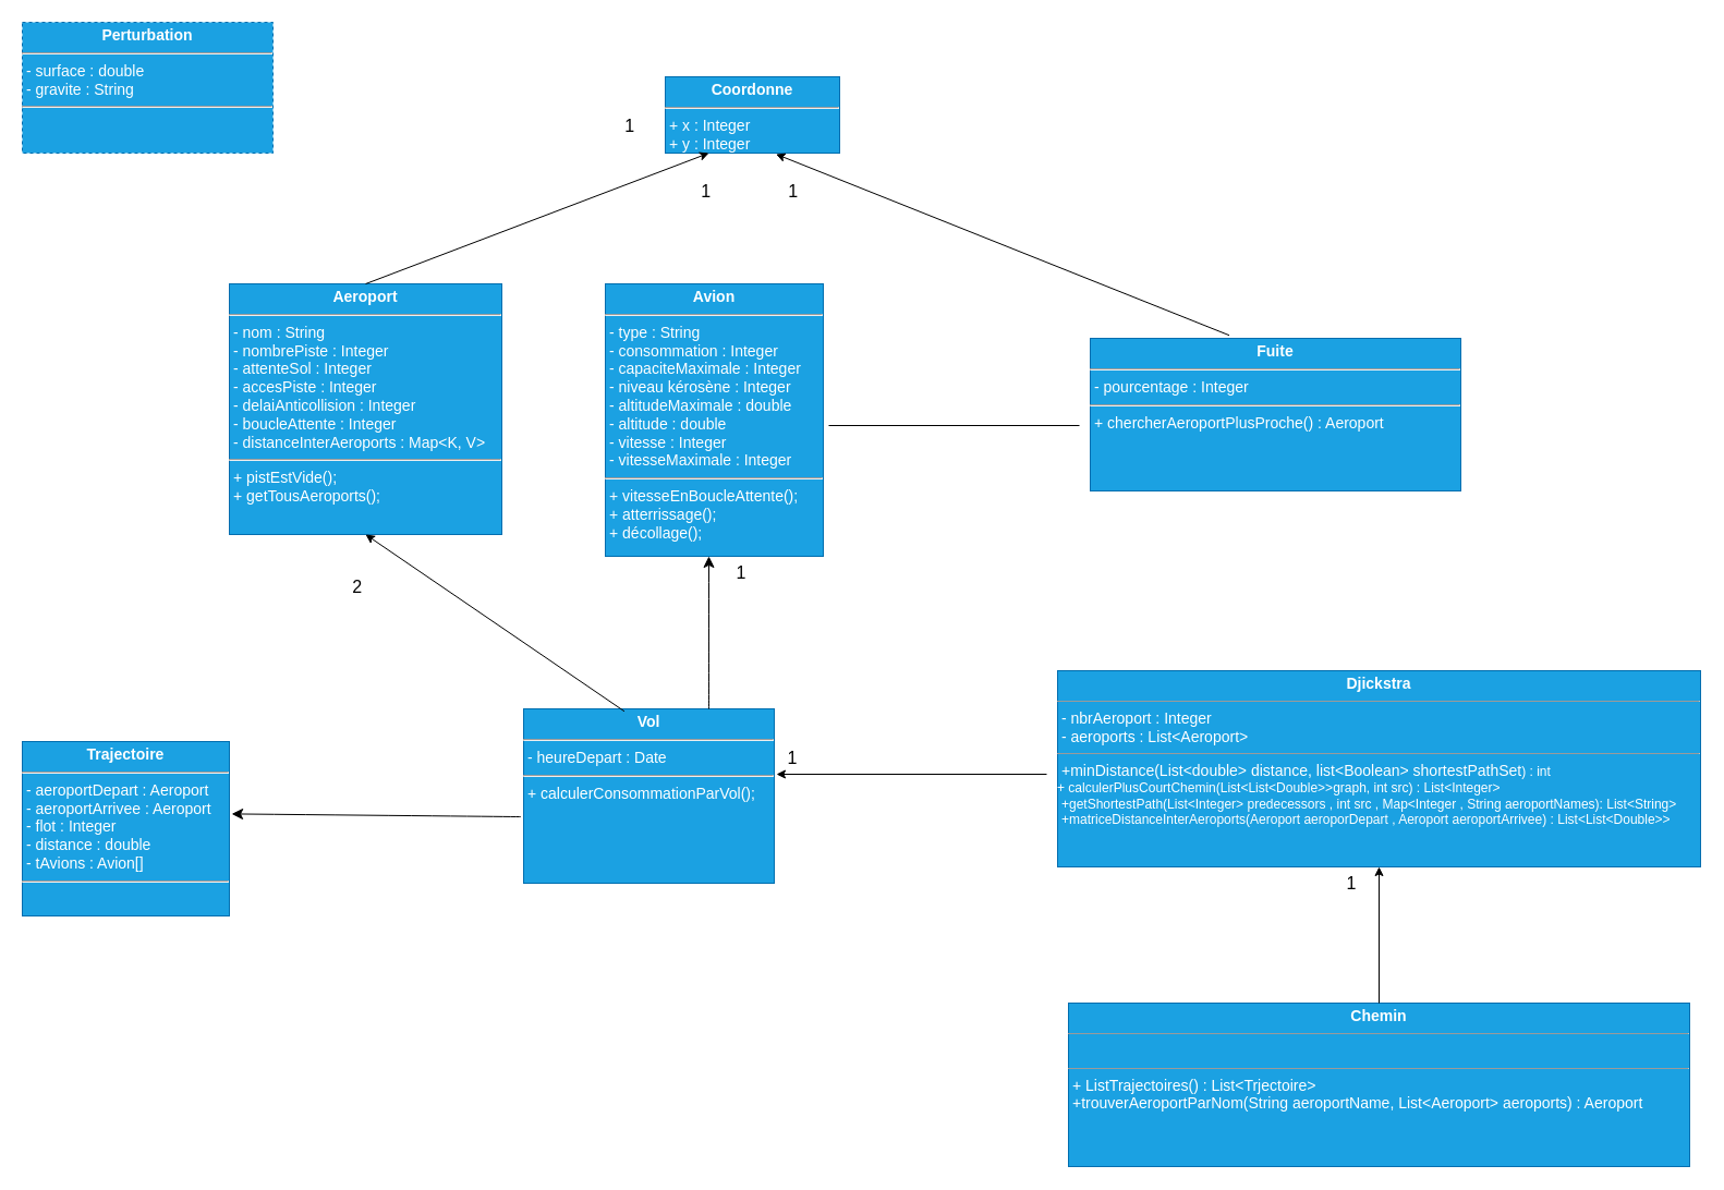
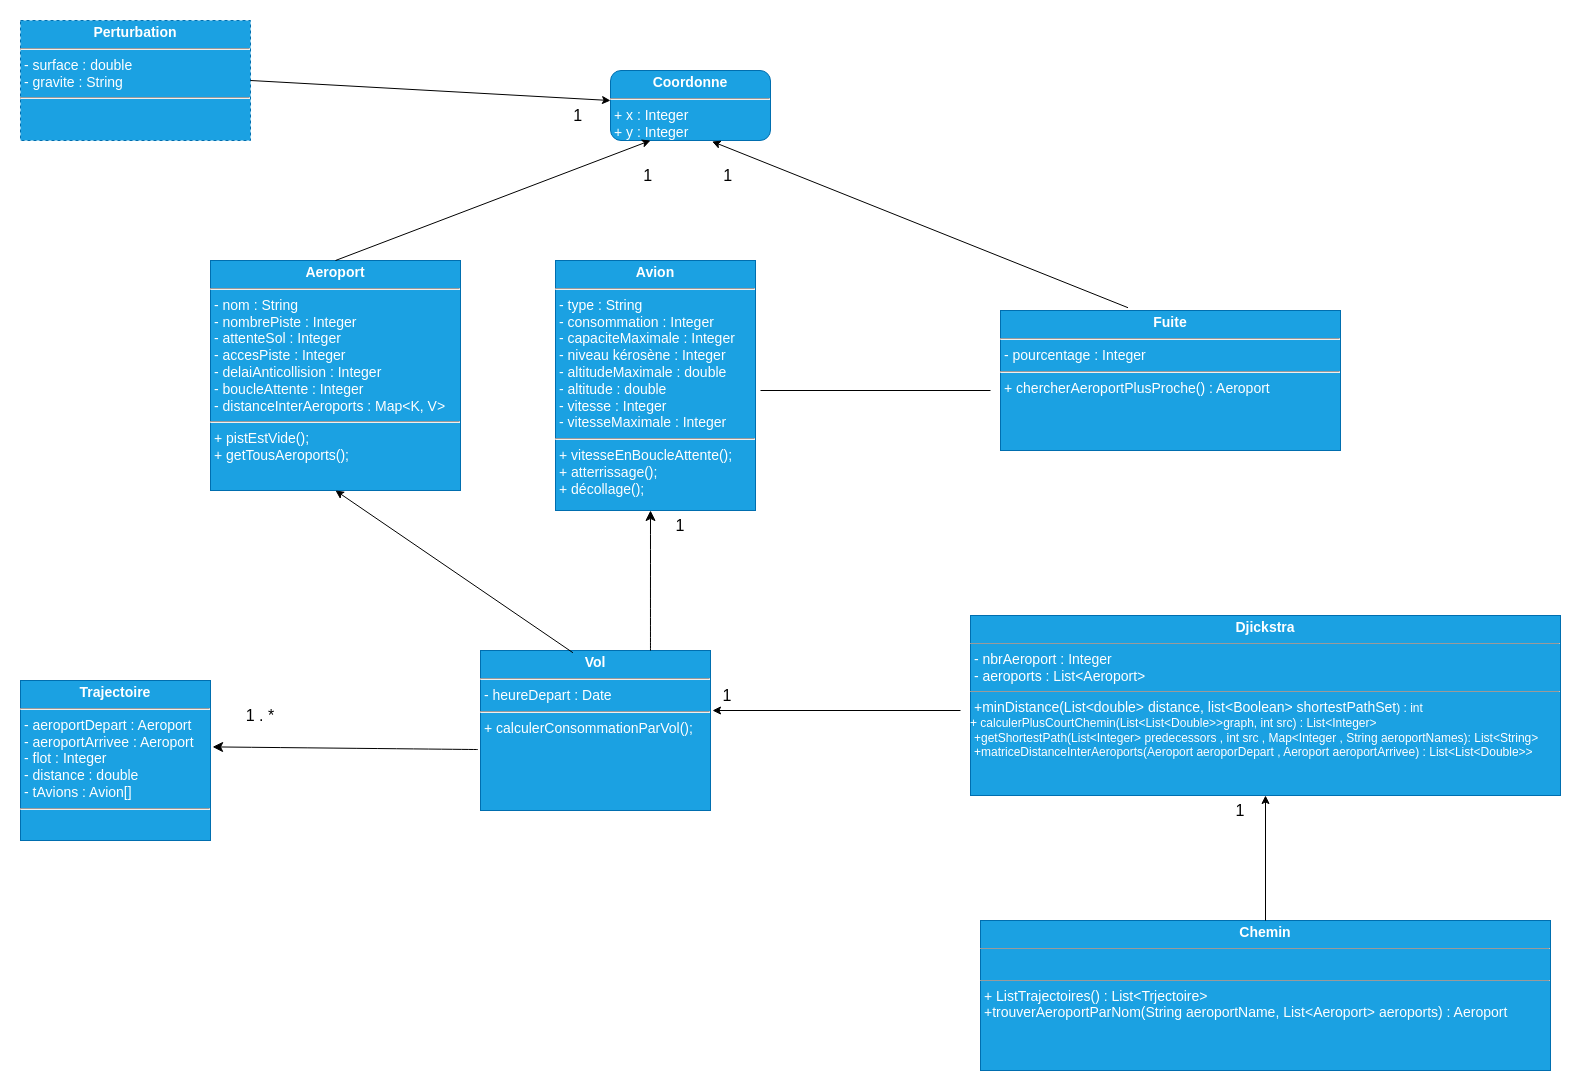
  <mxCell id="0" />
  <mxCell id="1" parent="0" />
  <mxCell id="2" value="&lt;p style=&quot;margin: 4px 0px 0px; text-align: center; font-size: 14px;&quot;&gt;&lt;b style=&quot;font-size: 14px;&quot;&gt;Avion&lt;/b&gt;&lt;/p&gt;&lt;hr style=&quot;font-size: 14px;&quot;&gt;&lt;p style=&quot;margin: 0px 0px 0px 4px; font-size: 14px;&quot;&gt;- type : String&lt;/p&gt;&lt;p style=&quot;margin: 0px 0px 0px 4px; font-size: 14px;&quot;&gt;- consommation : Integer&lt;/p&gt;&lt;p style=&quot;margin: 0px 0px 0px 4px; font-size: 14px;&quot;&gt;- capaciteMaximale : Integer&lt;/p&gt;&lt;p style=&quot;margin: 0px 0px 0px 4px; font-size: 14px;&quot;&gt;- niveau kérosène : Integer&lt;/p&gt;&lt;p style=&quot;margin: 0px 0px 0px 4px; font-size: 14px;&quot;&gt;- altitudeMaximale : double&lt;/p&gt;&lt;p style=&quot;margin: 0px 0px 0px 4px; font-size: 14px;&quot;&gt;- altitude : double&lt;/p&gt;&lt;p style=&quot;margin: 0px 0px 0px 4px; font-size: 14px;&quot;&gt;- vitesse : Integer&lt;/p&gt;&lt;p style=&quot;margin: 0px 0px 0px 4px; font-size: 14px;&quot;&gt;- vitesseMaximale : Integer&lt;/p&gt;&lt;hr style=&quot;font-size: 14px;&quot;&gt;&lt;p style=&quot;margin: 0px 0px 0px 4px; font-size: 14px;&quot;&gt;+ vitesseEnBoucleAttente();&lt;/p&gt;&lt;p style=&quot;margin: 0px 0px 0px 4px; font-size: 14px;&quot;&gt;+ atterrissage();&lt;/p&gt;&lt;p style=&quot;margin: 0px 0px 0px 4px; font-size: 14px;&quot;&gt;+ décollage();&lt;/p&gt;" style="verticalAlign=top;align=left;overflow=fill;fontSize=14;fontFamily=Helvetica;html=1;fillColor=#1ba1e2;strokeColor=#006EAF;fontColor=#ffffff;" parent="1" vertex="1"><mxGeometry x="555" y="260" width="200" height="250" as="geometry" /></mxCell>
  <mxCell id="3" value="&lt;p style=&quot;margin: 4px 0px 0px; text-align: center; font-size: 14px;&quot;&gt;&lt;b style=&quot;font-size: 14px;&quot;&gt;Aeroport&lt;/b&gt;&lt;/p&gt;&lt;hr style=&quot;font-size: 14px;&quot;&gt;&lt;p style=&quot;margin: 0px 0px 0px 4px; font-size: 14px;&quot;&gt;- nom : String&lt;/p&gt;&lt;p style=&quot;margin: 0px 0px 0px 4px; font-size: 14px;&quot;&gt;- nombrePiste : Integer&lt;/p&gt;&lt;p style=&quot;margin: 0px 0px 0px 4px; font-size: 14px;&quot;&gt;- attenteSol : Integer&lt;/p&gt;&lt;p style=&quot;margin: 0px 0px 0px 4px; font-size: 14px;&quot;&gt;- accesPiste : Integer&lt;/p&gt;&lt;p style=&quot;margin: 0px 0px 0px 4px; font-size: 14px;&quot;&gt;- delaiAnticollision : Integer&lt;/p&gt;&lt;p style=&quot;margin: 0px 0px 0px 4px; font-size: 14px;&quot;&gt;- boucleAttente : Integer&lt;/p&gt;&lt;p style=&quot;margin: 0px 0px 0px 4px; font-size: 14px;&quot;&gt;- distanceInterAeroports : Map&amp;lt;K, V&amp;gt;&lt;/p&gt;&lt;hr style=&quot;font-size: 14px;&quot;&gt;&lt;p style=&quot;margin: 0px 0px 0px 4px; font-size: 14px;&quot;&gt;+ pistEstVide();&lt;/p&gt;&lt;p style=&quot;margin: 0px 0px 0px 4px; font-size: 14px;&quot;&gt;+ getTousAeroports();&lt;/p&gt;" style="verticalAlign=top;align=left;overflow=fill;fontSize=14;fontFamily=Helvetica;html=1;labelBackgroundColor=none;fillColor=#1ba1e2;fontColor=#ffffff;strokeColor=#006EAF;" parent="1" vertex="1"><mxGeometry x="210" y="260" width="250" height="230" as="geometry" /></mxCell>
- <mxCell id="4" value="&lt;p style=&quot;margin: 4px 0px 0px; text-align: center; font-size: 14px;&quot;&gt;&lt;b style=&quot;font-size: 14px;&quot;&gt;Coordonne&lt;/b&gt;&lt;/p&gt;&lt;hr style=&quot;font-size: 14px;&quot;&gt;&lt;p style=&quot;margin: 0px 0px 0px 4px; font-size: 14px;&quot;&gt;+ x : Integer&lt;/p&gt;&lt;p style=&quot;margin: 0px 0px 0px 4px; font-size: 14px;&quot;&gt;+ y : Integer&lt;/p&gt;&lt;hr style=&quot;font-size: 14px;&quot;&gt;&lt;p style=&quot;margin: 0px 0px 0px 4px; font-size: 14px;&quot;&gt;&lt;br style=&quot;font-size: 14px;&quot;&gt;&lt;/p&gt;" style="verticalAlign=top;align=left;overflow=fill;fontSize=14;fontFamily=Helvetica;html=1;labelBackgroundColor=none;strokeColor=#006EAF;fillColor=#1ba1e2;fontColor=#ffffff;" parent="1" vertex="1"><mxGeometry x="610" y="70" width="160" height="70" as="geometry" /></mxCell>
+ <mxCell id="4" value="&lt;p style=&quot;margin: 4px 0px 0px; text-align: center; font-size: 14px;&quot;&gt;&lt;b style=&quot;font-size: 14px;&quot;&gt;Coordonne&lt;/b&gt;&lt;/p&gt;&lt;hr style=&quot;font-size: 14px;&quot;&gt;&lt;p style=&quot;margin: 0px 0px 0px 4px; font-size: 14px;&quot;&gt;+ x : Integer&lt;/p&gt;&lt;p style=&quot;margin: 0px 0px 0px 4px; font-size: 14px;&quot;&gt;+ y : Integer&lt;/p&gt;&lt;hr style=&quot;font-size: 14px;&quot;&gt;&lt;p style=&quot;margin: 0px 0px 0px 4px; font-size: 14px;&quot;&gt;&lt;br style=&quot;font-size: 14px;&quot;&gt;&lt;/p&gt;" style="verticalAlign=top;align=left;overflow=fill;fontSize=14;fontFamily=Helvetica;html=1;labelBackgroundColor=none;strokeColor=#006EAF;fillColor=#1ba1e2;fontColor=#ffffff;rounded=1;" parent="1" vertex="1"><mxGeometry x="610" y="70" width="160" height="70" as="geometry" /></mxCell>
  <mxCell id="5" value="&lt;p style=&quot;margin: 4px 0px 0px; text-align: center; font-size: 14px;&quot;&gt;&lt;b style=&quot;font-size: 14px;&quot;&gt;Vol&lt;/b&gt;&lt;/p&gt;&lt;hr style=&quot;font-size: 14px;&quot;&gt;&lt;p style=&quot;margin: 0px 0px 0px 4px; font-size: 14px;&quot;&gt;&lt;span style=&quot;background-color: initial;&quot;&gt;- heureDepart : Date&lt;/span&gt;&lt;/p&gt;&lt;hr style=&quot;font-size: 14px;&quot;&gt;&lt;p style=&quot;margin: 0px 0px 0px 4px; font-size: 14px;&quot;&gt;&lt;span style=&quot;background-color: initial;&quot;&gt;+ calculerConsommationParVol();&lt;/span&gt;&lt;br&gt;&lt;/p&gt;" style="verticalAlign=top;align=left;overflow=fill;fontSize=14;fontFamily=Helvetica;html=1;labelBackgroundColor=none;strokeColor=#006EAF;fillColor=#1ba1e2;fontColor=#ffffff;" parent="1" vertex="1"><mxGeometry x="480" y="650" width="230" height="160" as="geometry" /></mxCell>
  <mxCell id="6" value="&lt;p style=&quot;margin: 4px 0px 0px; text-align: center; font-size: 14px;&quot;&gt;&lt;b style=&quot;font-size: 14px;&quot;&gt;Trajectoire&lt;/b&gt;&lt;/p&gt;&lt;hr style=&quot;font-size: 14px;&quot;&gt;&lt;p style=&quot;margin: 0px 0px 0px 4px; font-size: 14px;&quot;&gt;- aeroportDepart : Aeroport&lt;/p&gt;&lt;p style=&quot;margin: 0px 0px 0px 4px; font-size: 14px;&quot;&gt;- aeroportArrivee : Aeroport&lt;/p&gt;&lt;p style=&quot;margin: 0px 0px 0px 4px; font-size: 14px;&quot;&gt;- flot : Integer&lt;/p&gt;&lt;p style=&quot;margin: 0px 0px 0px 4px; font-size: 14px;&quot;&gt;- distance : double&lt;/p&gt;&lt;p style=&quot;margin: 0px 0px 0px 4px; font-size: 14px;&quot;&gt;- tAvions : Avion[]&lt;/p&gt;&lt;hr style=&quot;font-size: 14px;&quot;&gt;&lt;p style=&quot;margin: 0px 0px 0px 4px; font-size: 14px;&quot;&gt;&lt;br&gt;&lt;/p&gt;" style="verticalAlign=top;align=left;overflow=fill;fontSize=14;fontFamily=Helvetica;html=1;labelBackgroundColor=none;strokeColor=#006EAF;fillColor=#1ba1e2;fontColor=#ffffff;" parent="1" vertex="1"><mxGeometry x="20" y="680" width="190" height="160" as="geometry" /></mxCell>
  <mxCell id="7" value="&lt;p style=&quot;margin: 4px 0px 0px; text-align: center; font-size: 14px;&quot;&gt;&lt;b&gt;Chemin&lt;/b&gt;&lt;/p&gt;&lt;hr style=&quot;font-size: 14px;&quot; size=&quot;1&quot;&gt;&lt;p style=&quot;margin: 0px 0px 0px 4px; font-size: 14px;&quot;&gt;&lt;br&gt;&lt;/p&gt;&lt;hr style=&quot;font-size: 14px;&quot; size=&quot;1&quot;&gt;&lt;p style=&quot;border-color: var(--border-color); font-size: 14px; margin: 0px 0px 0px 4px;&quot;&gt;+&amp;nbsp;ListTrajectoires() : List&amp;lt;Trjectoire&amp;gt;&lt;/p&gt;&lt;p style=&quot;border-color: var(--border-color); font-size: 14px; margin: 0px 0px 0px 4px;&quot;&gt;+trouverAeroportParNom(String aeroportName, List&amp;lt;Aeroport&amp;gt; aeroports) : Aeroport&lt;/p&gt;&lt;p style=&quot;border-color: var(--border-color); margin: 0px 0px 0px 4px;&quot;&gt;&lt;br&gt;&lt;/p&gt;&lt;div&gt;&lt;br&gt;&lt;/div&gt;&lt;p style=&quot;margin:0px;margin-left:4px;&quot;&gt;&lt;br&gt;&lt;/p&gt;" style="verticalAlign=top;align=left;overflow=fill;fontSize=12;fontFamily=Helvetica;html=1;labelBackgroundColor=none;strokeColor=#006EAF;fillColor=#1ba1e2;fontColor=#ffffff;" parent="1" vertex="1"><mxGeometry x="980" y="920" width="570" height="150" as="geometry" /></mxCell>
  <mxCell id="8" value="" style="endArrow=classic;html=1;rounded=0;fontSize=16;startSize=8;endSize=8;curved=1;exitX=0.739;exitY=0;exitDx=0;exitDy=0;exitPerimeter=0;" parent="1" source="5" edge="1"><mxGeometry width="50" height="50" relative="1" as="geometry"><mxPoint x="650" y="600" as="sourcePoint" /><mxPoint x="650" y="510" as="targetPoint" /></mxGeometry></mxCell>
  <mxCell id="9" value="1" style="text;strokeColor=none;fillColor=none;html=1;align=center;verticalAlign=middle;whiteSpace=wrap;rounded=0;fontSize=16;" parent="1" vertex="1"><mxGeometry x="650" y="510" width="60" height="30" as="geometry" /></mxCell>
  <mxCell id="10" value="" style="endArrow=classic;html=1;rounded=0;fontSize=16;startSize=8;endSize=8;curved=1;entryX=1.011;entryY=0.415;entryDx=0;entryDy=0;exitX=-0.012;exitY=0.619;exitDx=0;exitDy=0;exitPerimeter=0;entryPerimeter=0;" parent="1" source="5" target="6" edge="1"><mxGeometry width="50" height="50" relative="1" as="geometry"><mxPoint x="592" y="810" as="sourcePoint" /><mxPoint x="600" y="930" as="targetPoint" /></mxGeometry></mxCell>
+ <mxCell id="11" value="1 . *" style="text;strokeColor=none;fillColor=none;html=1;align=center;verticalAlign=middle;whiteSpace=wrap;rounded=0;fontSize=16;" parent="1" vertex="1"><mxGeometry x="230" y="700" width="60" height="30" as="geometry" /></mxCell>
  <mxCell id="12" value="" style="endArrow=classic;html=1;rounded=0;exitX=0.5;exitY=0;exitDx=0;exitDy=0;entryX=0.25;entryY=1;entryDx=0;entryDy=0;" parent="1" source="3" target="4" edge="1"><mxGeometry width="50" height="50" relative="1" as="geometry"><mxPoint x="10" y="310" as="sourcePoint" /><mxPoint x="50" y="230" as="targetPoint" /></mxGeometry></mxCell>
  <mxCell id="13" value="&lt;p style=&quot;margin: 4px 0px 0px; text-align: center; font-size: 14px;&quot;&gt;&lt;b&gt;Djickstra&lt;/b&gt;&lt;/p&gt;&lt;hr style=&quot;font-size: 14px;&quot; size=&quot;1&quot;&gt;&lt;p style=&quot;margin: 0px 0px 0px 4px; font-size: 14px;&quot;&gt;&lt;font style=&quot;font-size: 14px;&quot;&gt;- nbrAeroport : Integer&lt;/font&gt;&lt;/p&gt;&lt;p style=&quot;margin: 0px 0px 0px 4px; font-size: 14px;&quot;&gt;&lt;font style=&quot;font-size: 14px;&quot;&gt;- aeroports : List&amp;lt;Aeroport&amp;gt;&lt;/font&gt;&lt;/p&gt;&lt;hr style=&quot;font-size: 14px;&quot; size=&quot;1&quot;&gt;&lt;p style=&quot;border-color: var(--border-color); font-size: 14px; margin: 0px 0px 0px 4px;&quot;&gt;+minDistance(List&amp;lt;double&amp;gt; distance, list&amp;lt;Boolean&amp;gt; shortestPathSet&lt;span style=&quot;background-color: initial; font-size: 12px;&quot;&gt;) : int&lt;/span&gt;&lt;/p&gt;+ calculerPlusCourtChemin(List&amp;lt;List&amp;lt;Double&amp;gt;&amp;gt;graph, int src) : List&amp;lt;Integer&amp;gt;&lt;div&gt;&lt;p style=&quot;border-color: var(--border-color); margin: 0px 0px 0px 4px;&quot;&gt;+getShortestPath&lt;span style=&quot;background-color: initial;&quot;&gt;(List&amp;lt;Integer&amp;gt; predecessors , int src , Map&amp;lt;Integer , String aeroportNames): List&amp;lt;String&amp;gt;&lt;/span&gt;&lt;/p&gt;&lt;p style=&quot;border-color: var(--border-color); margin: 0px 0px 0px 4px;&quot;&gt;&lt;span style=&quot;background-color: initial;&quot;&gt;+matriceDistanceInterAeroports(Aeroport aeroporDepart , Aeroport aeroportArrivee) : List&amp;lt;List&amp;lt;Double&amp;gt;&amp;gt;&lt;/span&gt;&lt;/p&gt;&lt;p style=&quot;border-color: var(--border-color); margin: 0px 0px 0px 4px;&quot;&gt;&lt;br&gt;&lt;/p&gt;&lt;/div&gt;" style="verticalAlign=top;align=left;overflow=fill;fontSize=12;fontFamily=Helvetica;html=1;labelBackgroundColor=none;strokeColor=#006EAF;fillColor=#1ba1e2;fontColor=#ffffff;" parent="1" vertex="1"><mxGeometry x="970" y="615" width="590" height="180" as="geometry" /></mxCell>
  <mxCell id="14" value="" style="endArrow=classic;html=1;rounded=0;exitX=0.5;exitY=0;exitDx=0;exitDy=0;" parent="1" source="7" target="13" edge="1"><mxGeometry width="50" height="50" relative="1" as="geometry"><mxPoint x="460" y="680" as="sourcePoint" /><mxPoint x="1135" y="810" as="targetPoint" /><Array as="points" /></mxGeometry></mxCell>
  <mxCell id="15" value="" style="endArrow=classic;html=1;rounded=0;entryX=0.25;entryY=1;entryDx=0;entryDy=0;" parent="1" target="16" edge="1"><mxGeometry width="50" height="50" relative="1" as="geometry"><mxPoint x="960" y="710" as="sourcePoint" /><mxPoint x="630" y="560" as="targetPoint" /></mxGeometry></mxCell>
  <mxCell id="16" value="1" style="text;strokeColor=none;fillColor=none;html=1;align=center;verticalAlign=middle;whiteSpace=wrap;rounded=0;fontSize=16;" parent="1" vertex="1"><mxGeometry x="697" y="680" width="60" height="30" as="geometry" /></mxCell>
  <mxCell id="17" value="1" style="text;strokeColor=none;fillColor=none;html=1;align=center;verticalAlign=middle;whiteSpace=wrap;rounded=0;fontSize=16;" parent="1" vertex="1"><mxGeometry x="1210" y="795" width="60" height="30" as="geometry" /></mxCell>
  <mxCell id="18" value="&lt;p style=&quot;margin: 4px 0px 0px; text-align: center; font-size: 14px;&quot;&gt;&lt;b&gt;Fuite&lt;/b&gt;&lt;/p&gt;&lt;hr style=&quot;font-size: 14px;&quot;&gt;&lt;p style=&quot;margin: 0px 0px 0px 4px; font-size: 14px;&quot;&gt;&lt;span style=&quot;background-color: initial;&quot;&gt;- pourcentage : Integer&lt;/span&gt;&lt;br&gt;&lt;/p&gt;&lt;hr style=&quot;font-size: 14px;&quot;&gt;&lt;p style=&quot;margin: 0px 0px 0px 4px; font-size: 14px;&quot;&gt;&lt;span style=&quot;background-color: initial;&quot;&gt;+ chercherAeroportPlusProche() : Aeroport&lt;/span&gt;&lt;br&gt;&lt;/p&gt;" style="verticalAlign=top;align=left;overflow=fill;fontSize=14;fontFamily=Helvetica;html=1;labelBackgroundColor=none;strokeColor=#006EAF;fillColor=#1ba1e2;fontColor=#ffffff;" parent="1" vertex="1"><mxGeometry x="1000" y="310" width="340" height="140" as="geometry" /></mxCell>
  <mxCell id="19" value="&lt;p style=&quot;margin: 4px 0px 0px; text-align: center; font-size: 14px;&quot;&gt;&lt;b&gt;Perturbation&lt;/b&gt;&lt;/p&gt;&lt;hr style=&quot;font-size: 14px;&quot;&gt;&lt;p style=&quot;margin: 0px 0px 0px 4px; font-size: 14px;&quot;&gt;&lt;span style=&quot;background-color: initial;&quot;&gt;- surface : double&lt;/span&gt;&lt;br&gt;&lt;/p&gt;&lt;p style=&quot;margin: 0px 0px 0px 4px; font-size: 14px;&quot;&gt;- gravite : String&lt;/p&gt;&lt;hr style=&quot;font-size: 14px;&quot;&gt;&lt;p style=&quot;margin: 0px 0px 0px 4px; font-size: 14px;&quot;&gt;&lt;br&gt;&lt;/p&gt;" style="verticalAlign=top;align=left;overflow=fill;fontSize=14;fontFamily=Helvetica;html=1;labelBackgroundColor=none;strokeColor=#006EAF;fillColor=#1ba1e2;fontColor=#ffffff;dashed=1;" parent="1" vertex="1"><mxGeometry x="20" y="20" width="230" height="120" as="geometry" /></mxCell>
  <mxCell id="20" value="1&amp;nbsp;" style="text;strokeColor=none;fillColor=none;html=1;align=center;verticalAlign=middle;whiteSpace=wrap;rounded=0;fontSize=16;" parent="1" vertex="1"><mxGeometry x="620" y="160" width="60" height="30" as="geometry" /></mxCell>
+ <mxCell id="21" value="" style="endArrow=classic;html=1;rounded=0;exitX=1;exitY=0.5;exitDx=0;exitDy=0;entryX=0;entryY=0.429;entryDx=0;entryDy=0;entryPerimeter=0;" parent="1" source="19" target="4" edge="1"><mxGeometry width="50" height="50" relative="1" as="geometry"><mxPoint x="70" y="610" as="sourcePoint" /><mxPoint x="600" y="105" as="targetPoint" /></mxGeometry></mxCell>
  <mxCell id="22" value="1&amp;nbsp;" style="text;strokeColor=none;fillColor=none;html=1;align=center;verticalAlign=middle;whiteSpace=wrap;rounded=0;fontSize=16;" parent="1" vertex="1"><mxGeometry x="700" y="160" width="60" height="30" as="geometry" /></mxCell>
  <mxCell id="23" value="" style="endArrow=none;html=1;rounded=0;" parent="1" edge="1"><mxGeometry width="50" height="50" relative="1" as="geometry"><mxPoint x="760" y="390" as="sourcePoint" /><mxPoint x="990" y="390" as="targetPoint" /></mxGeometry></mxCell>
  <mxCell id="24" value="" style="endArrow=classic;html=1;rounded=0;entryX=0.635;entryY=1.014;entryDx=0;entryDy=0;entryPerimeter=0;exitX=0.375;exitY=-0.02;exitDx=0;exitDy=0;exitPerimeter=0;" parent="1" source="18" target="4" edge="1"><mxGeometry width="50" height="50" relative="1" as="geometry"><mxPoint x="1080" y="280" as="sourcePoint" /><mxPoint x="760" y="390" as="targetPoint" /></mxGeometry></mxCell>
  <mxCell id="25" value="1&amp;nbsp;" style="text;strokeColor=none;fillColor=none;html=1;align=center;verticalAlign=middle;whiteSpace=wrap;rounded=0;fontSize=16;" parent="1" vertex="1"><mxGeometry x="550" y="100" width="60" height="30" as="geometry" /></mxCell>
  <mxCell id="26" value="" style="endArrow=classic;html=1;rounded=0;entryX=0.5;entryY=1;entryDx=0;entryDy=0;exitX=0.402;exitY=0.014;exitDx=0;exitDy=0;exitPerimeter=0;" edge="1" parent="1" source="5" target="3"><mxGeometry width="50" height="50" relative="1" as="geometry"><mxPoint x="810" y="550" as="sourcePoint" /><mxPoint x="860" y="500" as="targetPoint" /></mxGeometry></mxCell>
- <mxCell id="27" value="2&amp;nbsp;" style="text;strokeColor=none;fillColor=none;html=1;align=center;verticalAlign=middle;whiteSpace=wrap;rounded=0;fontSize=16;" vertex="1" parent="1"><mxGeometry x="300" y="510" width="60" height="55" as="geometry" /></mxCell>
